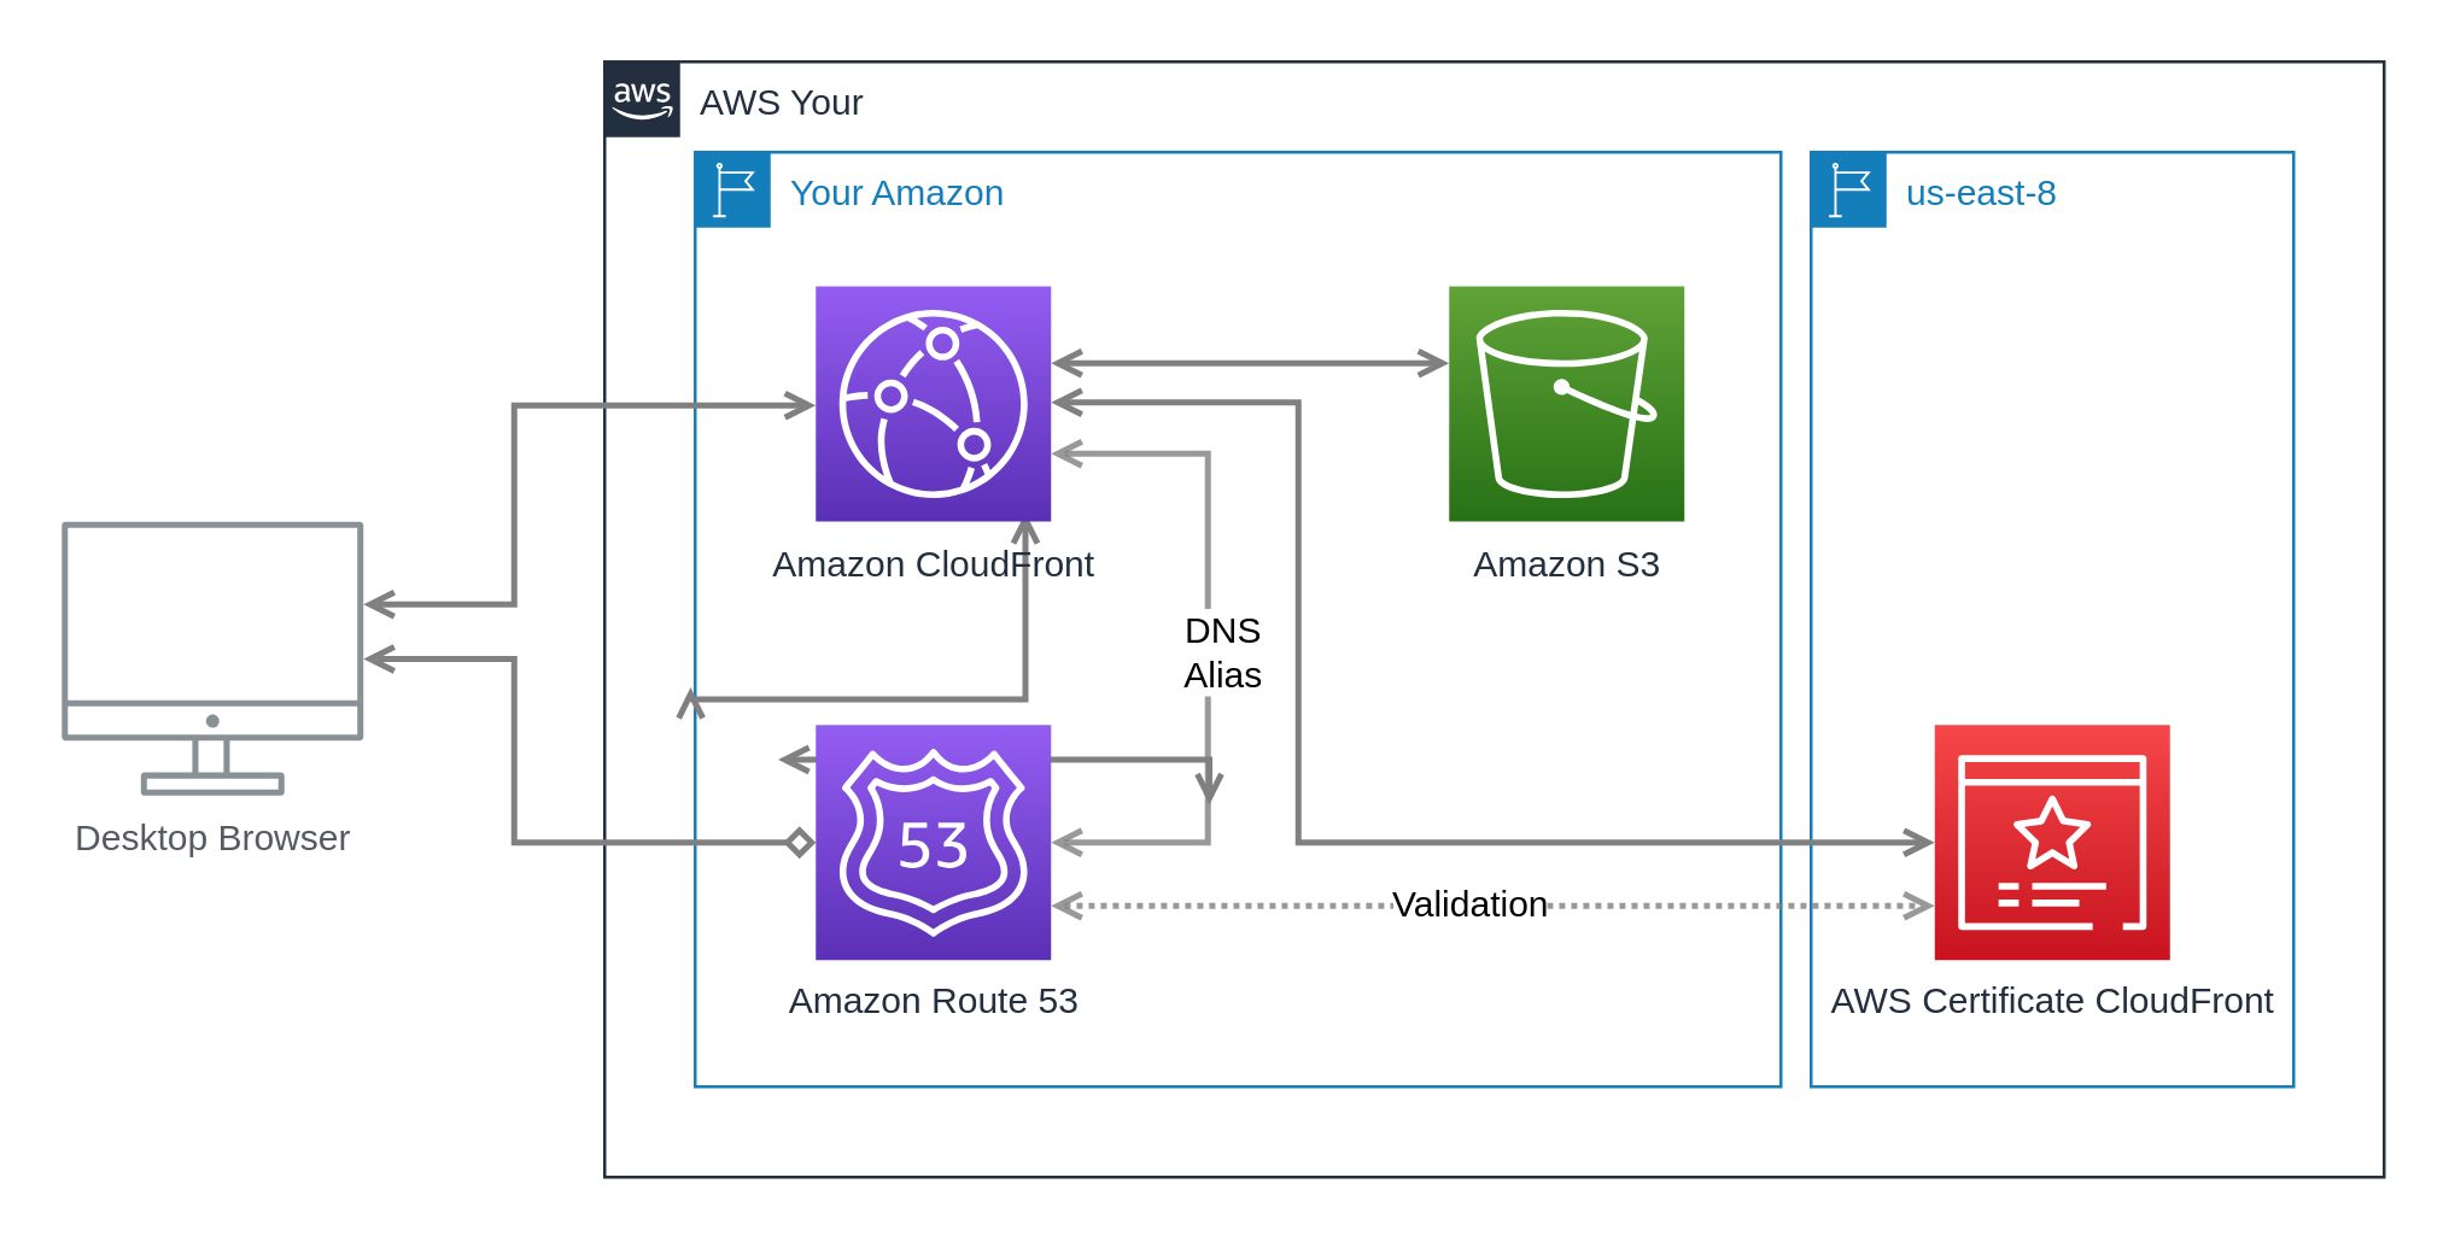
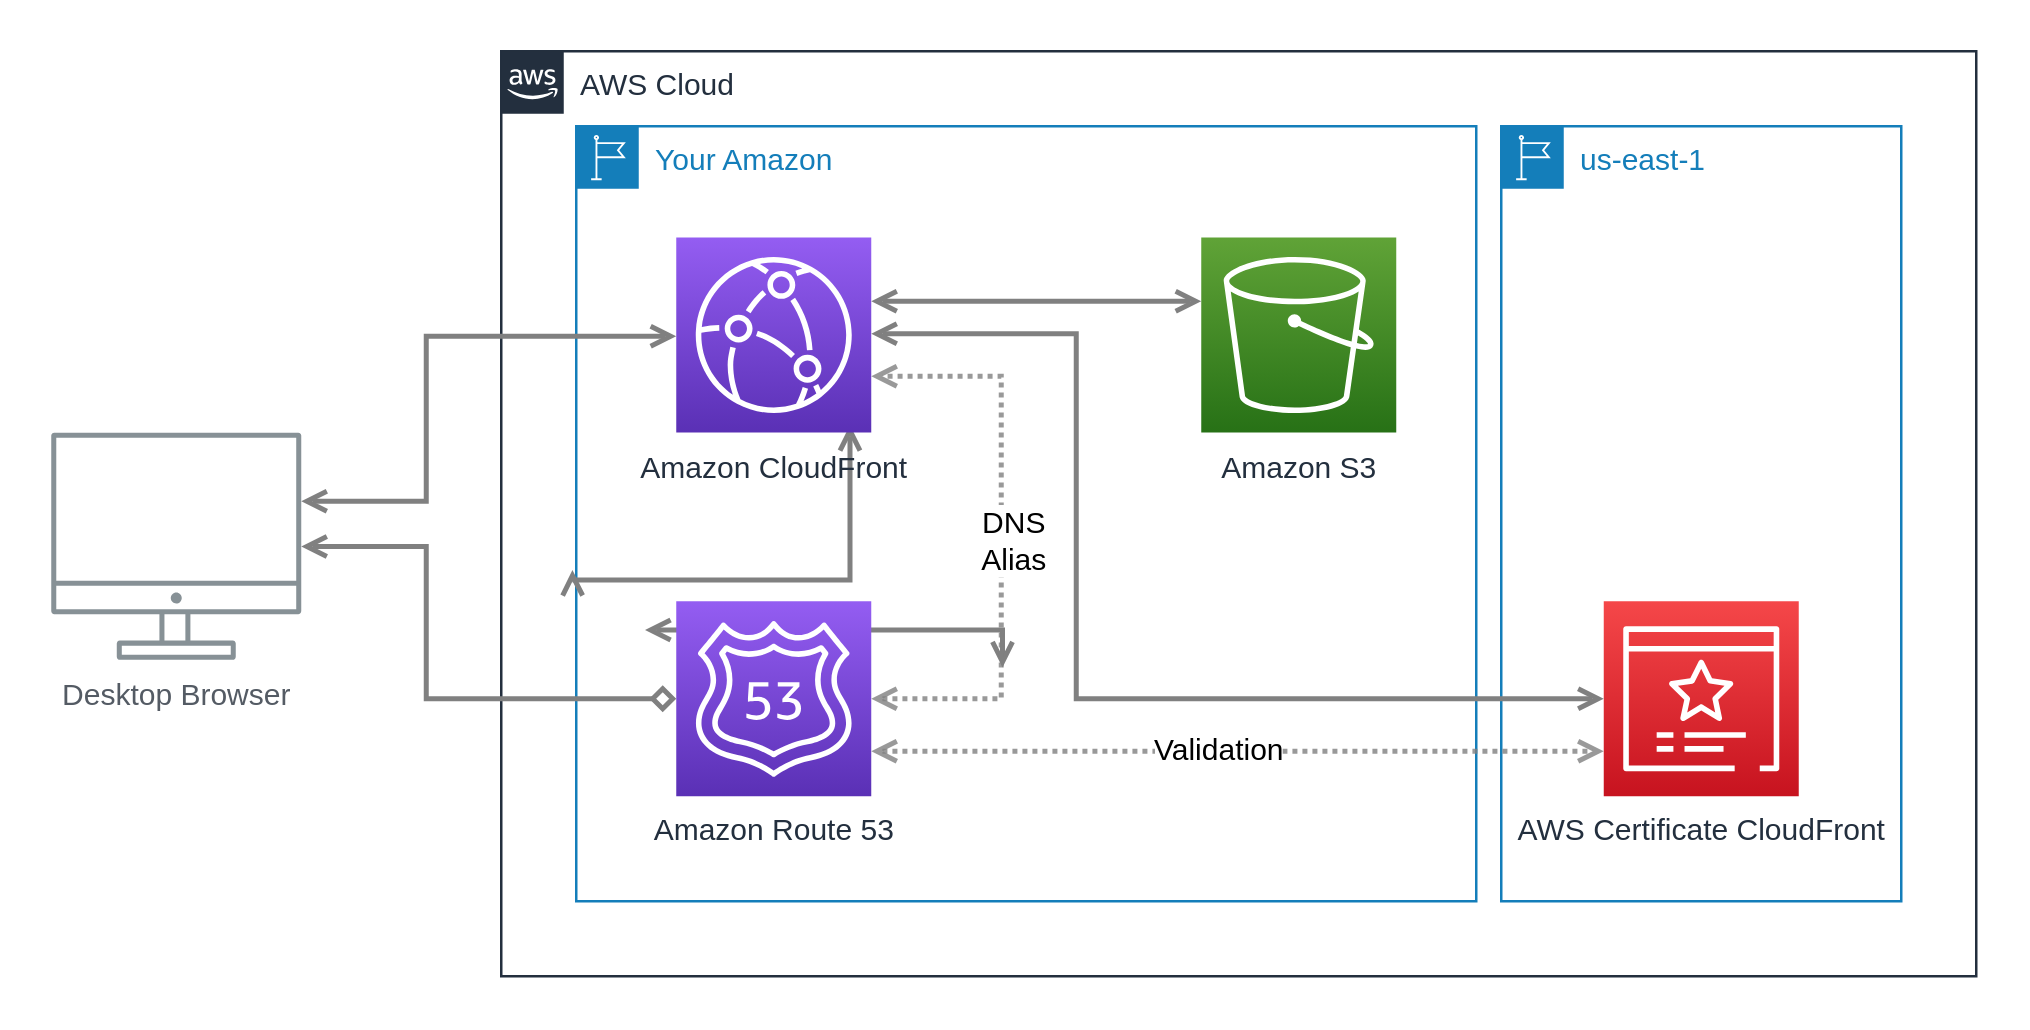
  <mxCell id="0" />
  <mxCell id="1" parent="0" />
- <mxCell id="2" value="AWS Your" style="points=[[0,0],[0.25,0],[0.5,0],[0.75,0],[1,0],[1,0.25],[1,0.5],[1,0.75],[1,1],[0.75,1],[0.5,1],[0.25,1],[0,1],[0,0.75],[0,0.5],[0,0.25]];outlineConnect=0;gradientColor=none;html=1;whiteSpace=wrap;fontSize=12;fontStyle=0;shape=mxgraph.aws4.group;grIcon=mxgraph.aws4.group_aws_cloud_alt;strokeColor=#232F3E;fillColor=none;verticalAlign=top;align=left;spacingLeft=30;fontColor=#232F3E;dashed=0;" vertex="1" parent="1"><mxGeometry x="200" y="20" width="590" height="370" as="geometry" /></mxCell>
- <mxCell id="3" value="us-east-8" style="points=[[0,0],[0.25,0],[0.5,0],[0.75,0],[1,0],[1,0.25],[1,0.5],[1,0.75],[1,1],[0.75,1],[0.5,1],[0.25,1],[0,1],[0,0.75],[0,0.5],[0,0.25]];outlineConnect=0;gradientColor=none;html=1;whiteSpace=wrap;fontSize=12;fontStyle=0;shape=mxgraph.aws4.group;grIcon=mxgraph.aws4.group_region;strokeColor=#147EBA;fillColor=none;verticalAlign=top;align=left;spacingLeft=30;fontColor=#147EBA;dashed=0;" vertex="1" parent="1"><mxGeometry x="600" y="50" width="160" height="310" as="geometry" /></mxCell>
+ <mxCell id="2" value="AWS Cloud" style="points=[[0,0],[0.25,0],[0.5,0],[0.75,0],[1,0],[1,0.25],[1,0.5],[1,0.75],[1,1],[0.75,1],[0.5,1],[0.25,1],[0,1],[0,0.75],[0,0.5],[0,0.25]];outlineConnect=0;gradientColor=none;html=1;whiteSpace=wrap;fontSize=12;fontStyle=0;shape=mxgraph.aws4.group;grIcon=mxgraph.aws4.group_aws_cloud_alt;strokeColor=#232F3E;fillColor=none;verticalAlign=top;align=left;spacingLeft=30;fontColor=#232F3E;dashed=0;" vertex="1" parent="1"><mxGeometry x="200" y="20" width="590" height="370" as="geometry" /></mxCell>
+ <mxCell id="3" value="us-east-1" style="points=[[0,0],[0.25,0],[0.5,0],[0.75,0],[1,0],[1,0.25],[1,0.5],[1,0.75],[1,1],[0.75,1],[0.5,1],[0.25,1],[0,1],[0,0.75],[0,0.5],[0,0.25]];outlineConnect=0;gradientColor=none;html=1;whiteSpace=wrap;fontSize=12;fontStyle=0;shape=mxgraph.aws4.group;grIcon=mxgraph.aws4.group_region;strokeColor=#147EBA;fillColor=none;verticalAlign=top;align=left;spacingLeft=30;fontColor=#147EBA;dashed=0;" vertex="1" parent="1"><mxGeometry x="600" y="50" width="160" height="310" as="geometry" /></mxCell>
  <mxCell id="4" value="Your Amazon" style="points=[[0,0],[0.25,0],[0.5,0],[0.75,0],[1,0],[1,0.25],[1,0.5],[1,0.75],[1,1],[0.75,1],[0.5,1],[0.25,1],[0,1],[0,0.75],[0,0.5],[0,0.25]];outlineConnect=0;gradientColor=none;html=1;whiteSpace=wrap;fontSize=12;fontStyle=0;shape=mxgraph.aws4.group;grIcon=mxgraph.aws4.group_region;strokeColor=#147EBA;fillColor=none;verticalAlign=top;align=left;spacingLeft=30;fontColor=#147EBA;dashed=0;" vertex="1" parent="1"><mxGeometry x="230" y="50" width="360" height="310" as="geometry" /></mxCell>
  <mxCell id="5" style="edgeStyle=orthogonalEdgeStyle;rounded=0;orthogonalLoop=1;jettySize=auto;html=1;startArrow=open;startFill=0;endArrow=open;endFill=0;strokeWidth=2;strokeColor=#808080;" parent="1" source="10" target="12" edge="1"><mxGeometry relative="1" as="geometry"><Array as="points"><mxPoint x="170" y="200" /><mxPoint x="170" y="134" /></Array><mxPoint x="179.5" y="256.5" as="targetPoint" /></mxGeometry></mxCell>
  <mxCell id="6" style="edgeStyle=orthogonalEdgeStyle;rounded=0;orthogonalLoop=1;jettySize=auto;html=1;startArrow=open;startFill=0;endArrow=open;endFill=0;strokeWidth=2;strokeColor=#808080;" parent="1" edge="1"><mxGeometry relative="1" as="geometry"><mxPoint x="300.5" y="130.5" as="sourcePoint" /></mxGeometry></mxCell>
  <mxCell id="7" style="edgeStyle=orthogonalEdgeStyle;rounded=0;orthogonalLoop=1;jettySize=auto;html=1;startArrow=open;startFill=0;endArrow=open;endFill=0;strokeWidth=2;strokeColor=#808080;" parent="1" edge="1"><mxGeometry relative="1" as="geometry"><Array as="points"><mxPoint x="320.5" y="271.5" /><mxPoint x="320.5" y="271.5" /></Array><mxPoint x="257.5" y="271.5" as="sourcePoint" /></mxGeometry></mxCell>
  <mxCell id="8" style="edgeStyle=orthogonalEdgeStyle;rounded=0;orthogonalLoop=1;jettySize=auto;html=1;startArrow=open;startFill=0;endArrow=open;endFill=0;strokeWidth=2;strokeColor=#808080;" parent="1" edge="1"><mxGeometry relative="1" as="geometry"><mxPoint x="339.5" y="169.5" as="sourcePoint" /><mxPoint x="228.466" y="227.5" as="targetPoint" /><Array as="points"><mxPoint x="339.5" y="231.5" /></Array></mxGeometry></mxCell>
  <mxCell id="9" style="edgeStyle=orthogonalEdgeStyle;rounded=0;orthogonalLoop=1;jettySize=auto;html=1;startArrow=open;startFill=0;endArrow=open;endFill=0;strokeWidth=2;strokeColor=#808080;" parent="1" edge="1"><mxGeometry relative="1" as="geometry"><mxPoint x="257.5" y="251.5" as="sourcePoint" /><mxPoint x="400.5" y="266.5" as="targetPoint" /><Array as="points"><mxPoint x="320.5" y="251.5" /><mxPoint x="320.5" y="251.5" /></Array></mxGeometry></mxCell>
  <mxCell id="10" value="Desktop Browser" style="outlineConnect=0;gradientColor=none;fontColor=#545B64;strokeColor=none;fillColor=#879196;dashed=0;verticalLabelPosition=bottom;verticalAlign=top;align=center;html=1;fontSize=12;fontStyle=0;aspect=fixed;shape=mxgraph.aws4.illustration_desktop;pointerEvents=1;labelBackgroundColor=#ffffff;" parent="1" vertex="1"><mxGeometry x="20" y="172.5" width="100" height="91" as="geometry" /></mxCell>
  <mxCell id="11" value="Amazon S3" style="outlineConnect=0;fontColor=#232F3E;gradientColor=#60A337;gradientDirection=north;fillColor=#277116;strokeColor=#ffffff;dashed=0;verticalLabelPosition=bottom;verticalAlign=top;align=center;html=1;fontSize=12;fontStyle=0;aspect=fixed;shape=mxgraph.aws4.resourceIcon;resIcon=mxgraph.aws4.s3;labelBackgroundColor=#ffffff;" parent="1" vertex="1"><mxGeometry x="480" y="94.5" width="78" height="78" as="geometry" /></mxCell>
  <mxCell id="12" value="Amazon CloudFront" style="outlineConnect=0;fontColor=#232F3E;gradientColor=#945DF2;gradientDirection=north;fillColor=#5A30B5;strokeColor=#ffffff;dashed=0;verticalLabelPosition=bottom;verticalAlign=top;align=center;html=1;fontSize=12;fontStyle=0;aspect=fixed;shape=mxgraph.aws4.resourceIcon;resIcon=mxgraph.aws4.cloudfront;" vertex="1" parent="1"><mxGeometry x="270" y="94.5" width="78" height="78" as="geometry" /></mxCell>
  <mxCell id="13" value="Amazon Route 53" style="outlineConnect=0;fontColor=#232F3E;gradientColor=#945DF2;gradientDirection=north;fillColor=#5A30B5;strokeColor=#ffffff;dashed=0;verticalLabelPosition=bottom;verticalAlign=top;align=center;html=1;fontSize=12;fontStyle=0;aspect=fixed;shape=mxgraph.aws4.resourceIcon;resIcon=mxgraph.aws4.route_53;" vertex="1" parent="1"><mxGeometry x="270" y="240" width="78" height="78" as="geometry" /></mxCell>
  <mxCell id="14" value="AWS Certificate CloudFront" style="outlineConnect=0;fontColor=#232F3E;gradientColor=#F54749;gradientDirection=north;fillColor=#C7131F;strokeColor=#ffffff;dashed=0;verticalLabelPosition=bottom;verticalAlign=top;align=center;html=1;fontSize=12;fontStyle=0;aspect=fixed;shape=mxgraph.aws4.resourceIcon;resIcon=mxgraph.aws4.certificate_manager_3;" vertex="1" parent="1"><mxGeometry x="641" y="240" width="78" height="78" as="geometry" /></mxCell>
  <mxCell id="15" style="edgeStyle=orthogonalEdgeStyle;rounded=0;orthogonalLoop=1;jettySize=auto;html=1;startArrow=open;startFill=0;endArrow=open;endFill=0;strokeWidth=2;strokeColor=#808080;" edge="1" parent="1" source="12" target="11"><mxGeometry relative="1" as="geometry"><Array as="points"><mxPoint x="420" y="120" /><mxPoint x="420" y="120" /></Array><mxPoint x="348" y="302.6" as="sourcePoint" /><mxPoint x="457" y="218" as="targetPoint" /></mxGeometry></mxCell>
  <mxCell id="16" style="edgeStyle=orthogonalEdgeStyle;rounded=0;orthogonalLoop=1;jettySize=auto;html=1;startArrow=open;startFill=0;endArrow=diamond;endFill=0;strokeWidth=2;strokeColor=#808080;" edge="1" parent="1" source="10" target="13"><mxGeometry relative="1" as="geometry"><Array as="points"><mxPoint x="170" y="218" /><mxPoint x="170" y="279" /></Array><mxPoint x="130" y="210" as="sourcePoint" /><mxPoint x="270" y="150" as="targetPoint" /></mxGeometry></mxCell>
- <mxCell id="17" style="edgeStyle=orthogonalEdgeStyle;rounded=0;orthogonalLoop=1;jettySize=auto;html=1;startArrow=open;startFill=0;endArrow=open;endFill=0;strokeWidth=2;strokeColor=#808080;dashed=0;dashPattern=1 1;opacity=80;" edge="1" parent="1" source="13" target="12"><mxGeometry relative="1" as="geometry"><Array as="points"><mxPoint x="400" y="279" /><mxPoint x="400" y="150" /></Array><mxPoint x="470" y="362" as="sourcePoint" /><mxPoint x="769.5" y="276" as="targetPoint" /></mxGeometry></mxCell>
+ <mxCell id="17" style="edgeStyle=orthogonalEdgeStyle;rounded=0;orthogonalLoop=1;jettySize=auto;html=1;startArrow=open;startFill=0;endArrow=open;endFill=0;strokeWidth=2;strokeColor=#808080;dashed=1;dashPattern=1 1;opacity=80;" edge="1" parent="1" source="13" target="12"><mxGeometry relative="1" as="geometry"><Array as="points"><mxPoint x="400" y="279" /><mxPoint x="400" y="150" /></Array><mxPoint x="470" y="362" as="sourcePoint" /><mxPoint x="769.5" y="276" as="targetPoint" /></mxGeometry></mxCell>
  <mxCell id="18" value="DNS &lt;br&gt;Alias" style="text;html=1;align=center;verticalAlign=middle;resizable=0;points=[];labelBackgroundColor=#ffffff;" vertex="1" connectable="0" parent="17"><mxGeometry x="-0.008" y="-4" relative="1" as="geometry"><mxPoint as="offset" /></mxGeometry></mxCell>
  <mxCell id="19" style="edgeStyle=orthogonalEdgeStyle;rounded=0;orthogonalLoop=1;jettySize=auto;html=1;startArrow=open;startFill=0;endArrow=open;endFill=0;strokeWidth=2;strokeColor=#808080;dashed=1;dashPattern=1 1;opacity=80;" edge="1" parent="1" source="13" target="14"><mxGeometry relative="1" as="geometry"><Array as="points"><mxPoint x="490" y="300" /><mxPoint x="490" y="300" /></Array><mxPoint x="358" y="329" as="sourcePoint" /><mxPoint x="358" y="160" as="targetPoint" /></mxGeometry></mxCell>
  <mxCell id="20" value="Validation" style="text;html=1;align=center;verticalAlign=middle;resizable=0;points=[];labelBackgroundColor=#ffffff;" vertex="1" connectable="0" parent="19"><mxGeometry x="0.005" y="-10" relative="1" as="geometry"><mxPoint x="-9" y="-11" as="offset" /></mxGeometry></mxCell>
  <mxCell id="21" style="edgeStyle=orthogonalEdgeStyle;rounded=0;orthogonalLoop=1;jettySize=auto;html=1;startArrow=open;startFill=0;endArrow=open;endFill=0;strokeWidth=2;strokeColor=#808080;" edge="1" parent="1" target="14"><mxGeometry relative="1" as="geometry"><Array as="points"><mxPoint x="430" y="133" /><mxPoint x="430" y="279" /></Array><mxPoint x="348" y="133" as="sourcePoint" /><mxPoint x="560" y="133" as="targetPoint" /></mxGeometry></mxCell>
